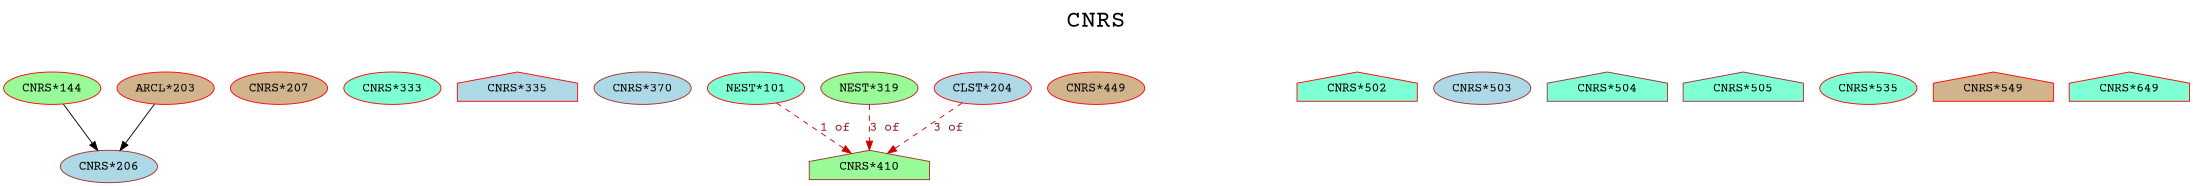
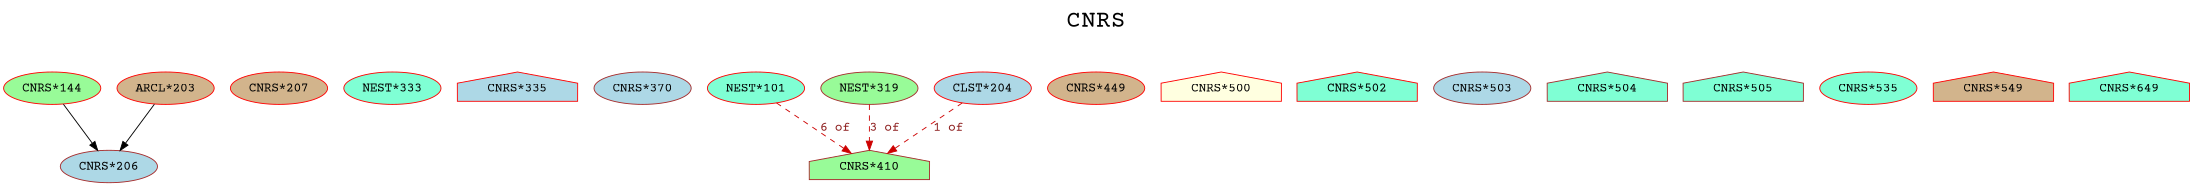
  digraph {
    fontname="Courier Prime"
    fontsize=27
    label=CNRS
    labelloc=t
    node [color=red fillcolor=aquamarine fontname="Courier Prime" shape=ellipse style=filled]
    edge [fontname="Courier Prime" style=dashed color=red3 fontcolor=firebrick4]
    n1 [fillcolor=palegreen label="CNRS*144"]
    "CNRS*206" [color=brown fillcolor=lightblue]
    "ARCL*203" [fillcolor=tan]
    "CNRS*207" [fillcolor=tan]
-   "CNRS*333"
+   "CNRS*333" [label="NEST*333"]
    "CNRS*335" [fillcolor=lightblue shape=house]
    "CNRS*370" [color=brown fillcolor=lightblue]
    "CNRS*410" [color=brown fillcolor=palegreen shape=house]
    "NEST*101"
    "NEST*319" [color=brown fillcolor=palegreen]
    "CLST*204" [fillcolor=lightblue]
    "CNRS*449" [fillcolor=tan]
+   "CNRS*500" [fillcolor=lightyellow shape=house]
    "CNRS*502" [shape=house]
    "CNRS*503" [color=brown fillcolor=lightblue]
    "CNRS*504" [color=brown shape=house]
    "CNRS*505" [color=brown shape=house]
    "CNRS*535"
    "CNRS*549" [fillcolor=tan shape=house]
    "CNRS*649" [shape=house]
    n1 -> "CNRS*206" [style=solid color="" fontcolor=""]
    "ARCL*203" -> "CNRS*206" [style=solid color="" fontcolor=""]
-   "NEST*101" -> "CNRS*410" [label="1 of"]
+   "NEST*101" -> "CNRS*410" [label="6 of"]
    "NEST*319" -> "CNRS*410" [label="3 of"]
-   "CLST*204" -> "CNRS*410" [label="3 of"]
+   "CLST*204" -> "CNRS*410" [label="1 of"]
  }
